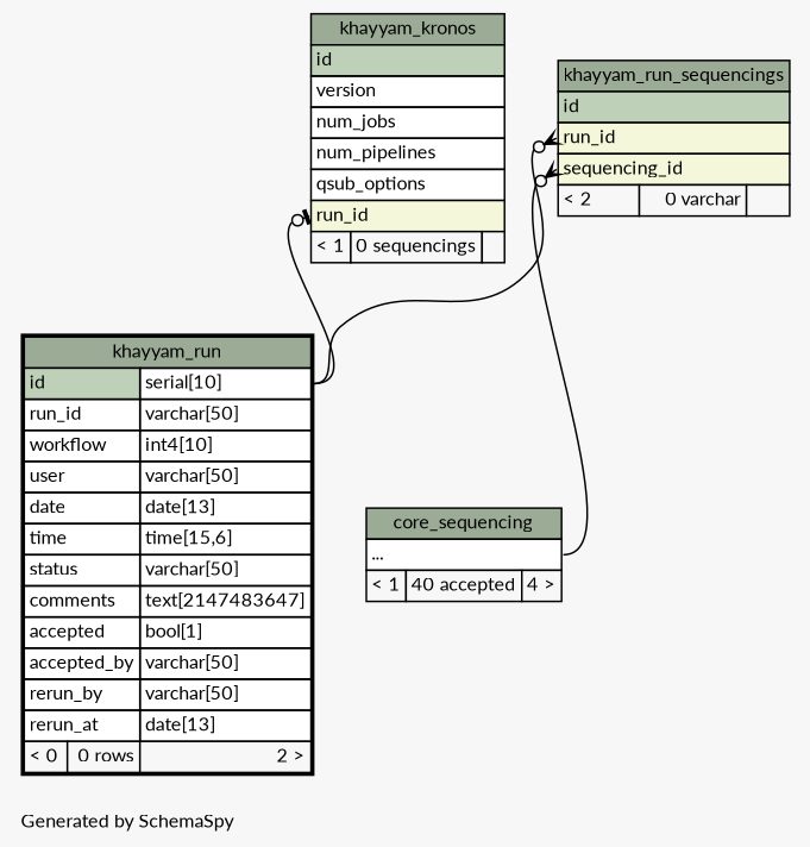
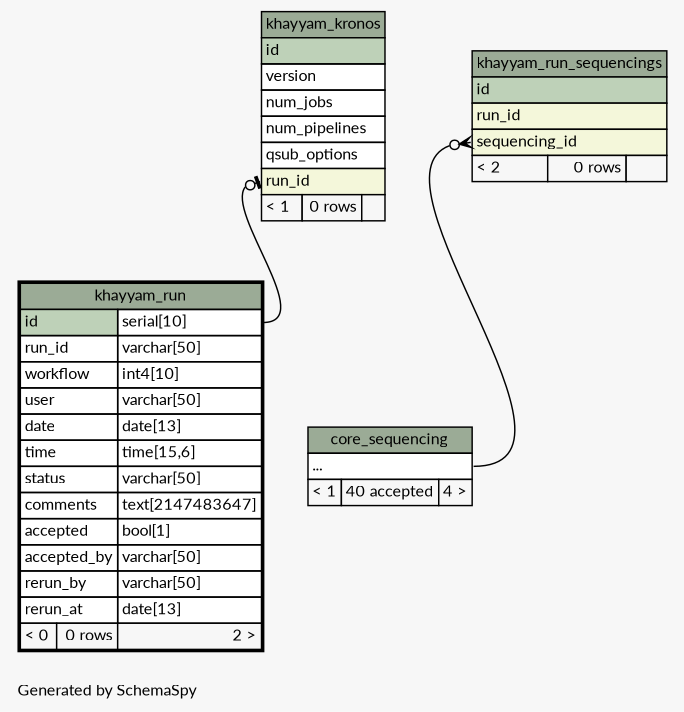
  digraph {
    bgcolor="#f7f7f7"
    fontname=Lato
    fontsize=11
    label="\nGenerated by SchemaSpy"
    labeljust=l
    nodesep=0.18
    rankdir=TB
    ranksep=0.46
    node [fontname=Lato fontsize=11 shape=plaintext]
    edge [arrowhead=none arrowsize=0.8 arrowtail=crowodot dir=back fontname=Lato headport="id.type:e" tailport="run_id:w"]
-   n1 [label=<     <TABLE BORDER="0" CELLBORDER="1" CELLSPACING="0" BGCOLOR="#ffffff">       <TR><TD COLSPAN="3" BGCOLOR="#9bab96" ALIGN="CENTER">khayyam_kronos</TD></TR>       <TR><TD PORT="id" COLSPAN="3" BGCOLOR="#bed1b8" ALIGN="LEFT">id</TD></TR>       <TR><TD PORT="version" COLSPAN="3" ALIGN="LEFT">version</TD></TR>       <TR><TD PORT="num_jobs" COLSPAN="3" ALIGN="LEFT">num_jobs</TD></TR>       <TR><TD PORT="num_pipelines" COLSPAN="3" ALIGN="LEFT">num_pipelines</TD></TR>       <TR><TD PORT="qsub_options" COLSPAN="3" ALIGN="LEFT">qsub_options</TD></TR>       <TR><TD PORT="run_id" COLSPAN="3" BGCOLOR="#f4f7da" ALIGN="LEFT">run_id</TD></TR>       <TR><TD ALIGN="LEFT" BGCOLOR="#f7f7f7">&lt; 1</TD><TD ALIGN="RIGHT" BGCOLOR="#f7f7f7">0 sequencings</TD><TD ALIGN="RIGHT" BGCOLOR="#f7f7f7">  </TD></TR>     </TABLE>>]
+   n1 [label=<     <TABLE BORDER="0" CELLBORDER="1" CELLSPACING="0" BGCOLOR="#ffffff">       <TR><TD COLSPAN="3" BGCOLOR="#9bab96" ALIGN="CENTER">khayyam_kronos</TD></TR>       <TR><TD PORT="id" COLSPAN="3" BGCOLOR="#bed1b8" ALIGN="LEFT">id</TD></TR>       <TR><TD PORT="version" COLSPAN="3" ALIGN="LEFT">version</TD></TR>       <TR><TD PORT="num_jobs" COLSPAN="3" ALIGN="LEFT">num_jobs</TD></TR>       <TR><TD PORT="num_pipelines" COLSPAN="3" ALIGN="LEFT">num_pipelines</TD></TR>       <TR><TD PORT="qsub_options" COLSPAN="3" ALIGN="LEFT">qsub_options</TD></TR>       <TR><TD PORT="run_id" COLSPAN="3" BGCOLOR="#f4f7da" ALIGN="LEFT">run_id</TD></TR>       <TR><TD ALIGN="LEFT" BGCOLOR="#f7f7f7">&lt; 1</TD><TD ALIGN="RIGHT" BGCOLOR="#f7f7f7">0 rows</TD><TD ALIGN="RIGHT" BGCOLOR="#f7f7f7">  </TD></TR>     </TABLE>>]
    n2 [label=<     <TABLE BORDER="2" CELLBORDER="1" CELLSPACING="0" BGCOLOR="#ffffff">       <TR><TD COLSPAN="3" BGCOLOR="#9bab96" ALIGN="CENTER">khayyam_run</TD></TR>       <TR><TD PORT="id" COLSPAN="2" BGCOLOR="#bed1b8" ALIGN="LEFT">id</TD><TD PORT="id.type" ALIGN="LEFT">serial[10]</TD></TR>       <TR><TD PORT="run_id" COLSPAN="2" ALIGN="LEFT">run_id</TD><TD PORT="run_id.type" ALIGN="LEFT">varchar[50]</TD></TR>       <TR><TD PORT="workflow" COLSPAN="2" ALIGN="LEFT">workflow</TD><TD PORT="workflow.type" ALIGN="LEFT">int4[10]</TD></TR>       <TR><TD PORT="user" COLSPAN="2" ALIGN="LEFT">user</TD><TD PORT="user.type" ALIGN="LEFT">varchar[50]</TD></TR>       <TR><TD PORT="date" COLSPAN="2" ALIGN="LEFT">date</TD><TD PORT="date.type" ALIGN="LEFT">date[13]</TD></TR>       <TR><TD PORT="time" COLSPAN="2" ALIGN="LEFT">time</TD><TD PORT="time.type" ALIGN="LEFT">time[15,6]</TD></TR>       <TR><TD PORT="status" COLSPAN="2" ALIGN="LEFT">status</TD><TD PORT="status.type" ALIGN="LEFT">varchar[50]</TD></TR>       <TR><TD PORT="comments" COLSPAN="2" ALIGN="LEFT">comments</TD><TD PORT="comments.type" ALIGN="LEFT">text[2147483647]</TD></TR>       <TR><TD PORT="accepted" COLSPAN="2" ALIGN="LEFT">accepted</TD><TD PORT="accepted.type" ALIGN="LEFT">bool[1]</TD></TR>       <TR><TD PORT="accepted_by" COLSPAN="2" ALIGN="LEFT">accepted_by</TD><TD PORT="accepted_by.type" ALIGN="LEFT">varchar[50]</TD></TR>       <TR><TD PORT="rerun_by" COLSPAN="2" ALIGN="LEFT">rerun_by</TD><TD PORT="rerun_by.type" ALIGN="LEFT">varchar[50]</TD></TR>       <TR><TD PORT="rerun_at" COLSPAN="2" ALIGN="LEFT">rerun_at</TD><TD PORT="rerun_at.type" ALIGN="LEFT">date[13]</TD></TR>       <TR><TD ALIGN="LEFT" BGCOLOR="#f7f7f7">&lt; 0</TD><TD ALIGN="RIGHT" BGCOLOR="#f7f7f7">0 rows</TD><TD ALIGN="RIGHT" BGCOLOR="#f7f7f7">2 &gt;</TD></TR>     </TABLE>>]
-   n3 [label=<     <TABLE BORDER="0" CELLBORDER="1" CELLSPACING="0" BGCOLOR="#ffffff">       <TR><TD COLSPAN="3" BGCOLOR="#9bab96" ALIGN="CENTER">khayyam_run_sequencings</TD></TR>       <TR><TD PORT="id" COLSPAN="3" BGCOLOR="#bed1b8" ALIGN="LEFT">id</TD></TR>       <TR><TD PORT="run_id" COLSPAN="3" BGCOLOR="#f4f7da" ALIGN="LEFT">run_id</TD></TR>       <TR><TD PORT="sequencing_id" COLSPAN="3" BGCOLOR="#f4f7da" ALIGN="LEFT">sequencing_id</TD></TR>       <TR><TD ALIGN="LEFT" BGCOLOR="#f7f7f7">&lt; 2</TD><TD ALIGN="RIGHT" BGCOLOR="#f7f7f7">0 varchar</TD><TD ALIGN="RIGHT" BGCOLOR="#f7f7f7">  </TD></TR>     </TABLE>>]
+   n3 [label=<     <TABLE BORDER="0" CELLBORDER="1" CELLSPACING="0" BGCOLOR="#ffffff">       <TR><TD COLSPAN="3" BGCOLOR="#9bab96" ALIGN="CENTER">khayyam_run_sequencings</TD></TR>       <TR><TD PORT="id" COLSPAN="3" BGCOLOR="#bed1b8" ALIGN="LEFT">id</TD></TR>       <TR><TD PORT="run_id" COLSPAN="3" BGCOLOR="#f4f7da" ALIGN="LEFT">run_id</TD></TR>       <TR><TD PORT="sequencing_id" COLSPAN="3" BGCOLOR="#f4f7da" ALIGN="LEFT">sequencing_id</TD></TR>       <TR><TD ALIGN="LEFT" BGCOLOR="#f7f7f7">&lt; 2</TD><TD ALIGN="RIGHT" BGCOLOR="#f7f7f7">0 rows</TD><TD ALIGN="RIGHT" BGCOLOR="#f7f7f7">  </TD></TR>     </TABLE>>]
    n4 [label=<     <TABLE BORDER="0" CELLBORDER="1" CELLSPACING="0" BGCOLOR="#ffffff">       <TR><TD COLSPAN="3" BGCOLOR="#9bab96" ALIGN="CENTER">core_sequencing</TD></TR>       <TR><TD PORT="elipses" COLSPAN="3" ALIGN="LEFT">...</TD></TR>       <TR><TD ALIGN="LEFT" BGCOLOR="#f7f7f7">&lt; 1</TD><TD ALIGN="RIGHT" BGCOLOR="#f7f7f7">40 accepted</TD><TD ALIGN="RIGHT" BGCOLOR="#f7f7f7">4 &gt;</TD></TR>     </TABLE>>]
    n1 -> n2 [arrowtail=teeodot]
-   n3 -> n2
    n3 -> n4 [headport="elipses:e" tailport="sequencing_id:w"]
  }
